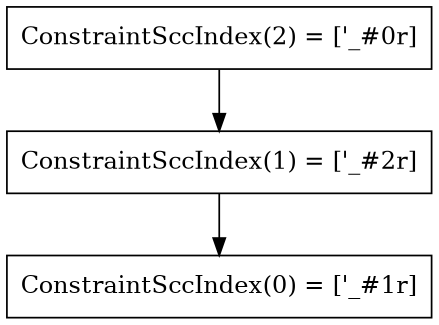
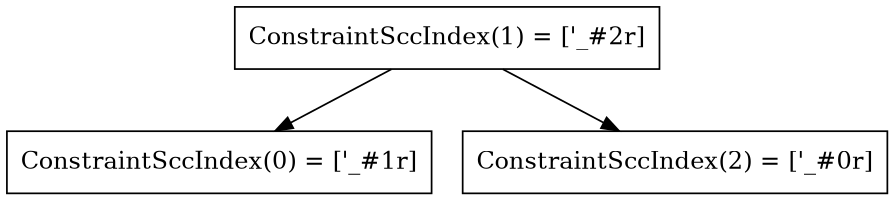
  digraph {
    node [shape=box]
    n1 [label="ConstraintSccIndex(0) = [\'_#1r]"]
    n2 [label="ConstraintSccIndex(1) = [\'_#2r]"]
    n3 [label="ConstraintSccIndex(2) = [\'_#0r]"]
    n2 -> n1
-   n3 -> n2
+   n2 -> n3
  }
